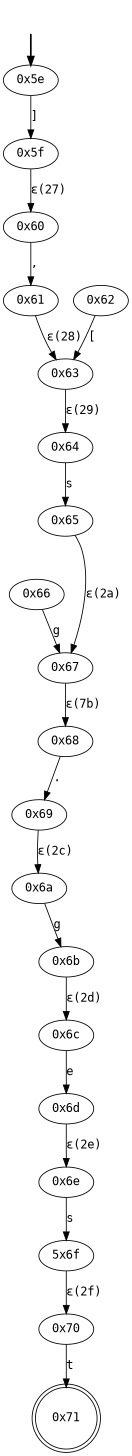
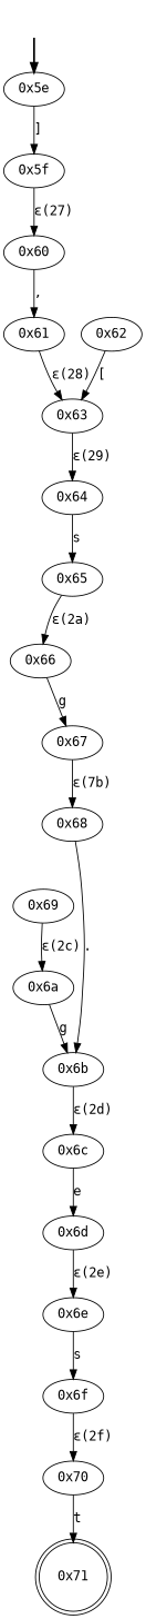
  digraph {
    fontname="DejaVu Sans Mono"
    node [fontname="DejaVu Sans Mono"]
    edge [fontname="DejaVu Sans Mono"]
    fake [style=invisible]
    "0x5e" [root=true]
    "0x5f"
    "0x60"
    "0x61"
    "0x63"
    "0x62"
    "0x64"
    "0x65"
    "0x66"
    "0x67"
    "0x68"
    "0x69"
    "0x6a"
    "0x6b"
    "0x6c"
    "0x6d"
    "0x6e"
-   "0x6f" [label="5x6f"]
+   "0x6f"
    "0x70"
    "0x71" [shape=doublecircle]
    fake -> "0x5e" [style=bold]
    "0x5e" -> "0x5f" [label="]"]
    "0x5f" -> "0x60" [label="ε(27)"]
    "0x60" -> "0x61" [label=","]
    "0x61" -> "0x63" [label="ε(28)"]
    "0x63" -> "0x64" [label="ε(29)"]
    "0x62" -> "0x63" [label="["]
    "0x64" -> "0x65" [label=s]
-   "0x65" -> "0x67" [label="ε(2a)"]
+   "0x65" -> "0x66" [label="ε(2a)"]
    "0x66" -> "0x67" [label=g]
    "0x67" -> "0x68" [label="ε(7b)"]
-   "0x68" -> "0x69" [label="."]
+   "0x68" -> "0x6b" [label="."]
    "0x69" -> "0x6a" [label="ε(2c)"]
    "0x6a" -> "0x6b" [label=g]
    "0x6b" -> "0x6c" [label="ε(2d)"]
    "0x6c" -> "0x6d" [label=e]
    "0x6d" -> "0x6e" [label="ε(2e)"]
    "0x6e" -> "0x6f" [label=s]
    "0x6f" -> "0x70" [label="ε(2f)"]
    "0x70" -> "0x71" [label=t]
  }
